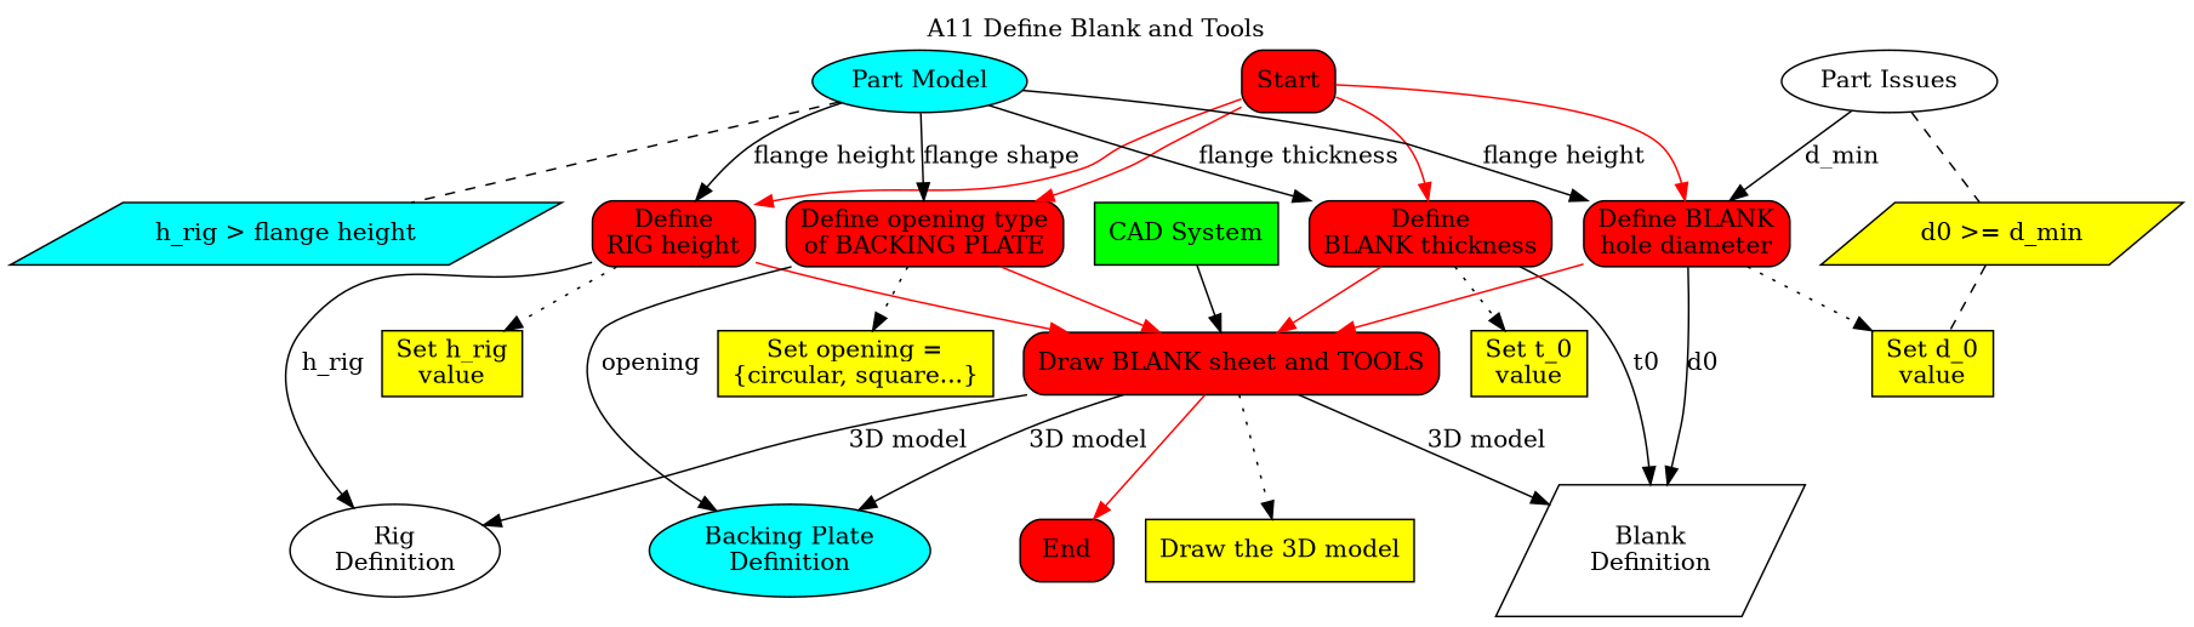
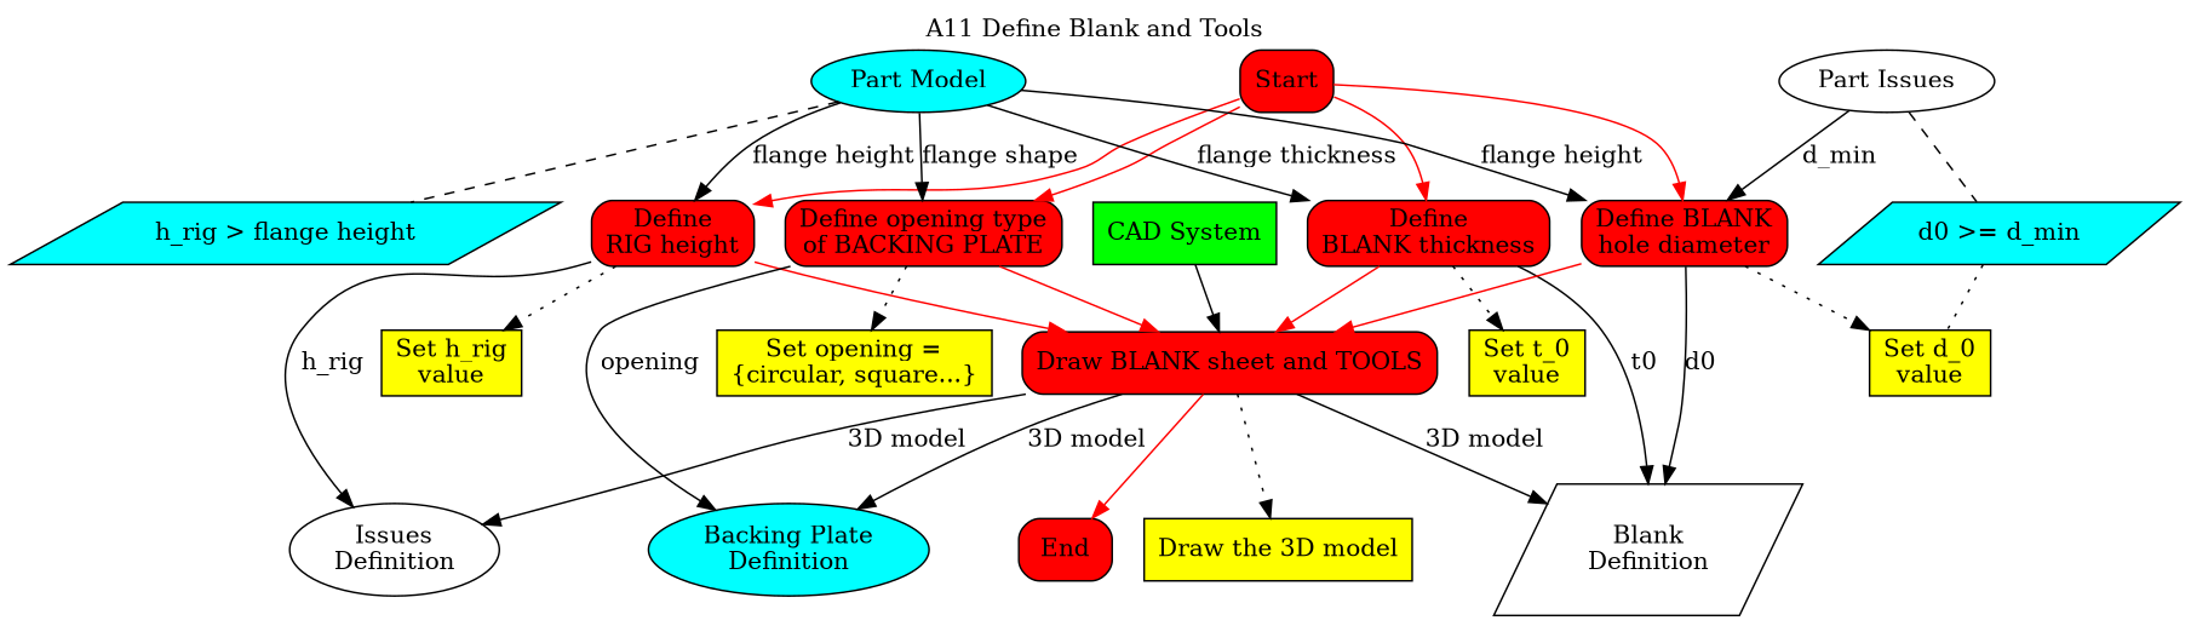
  digraph {
    label="A11 Define Blank and Tools"
    labelloc=t
    node [color=black fillcolor=red shape=box style=filled]
    edge [color=black dir=forward style=solid]
    Start [style="filled, rounded"]
    n2 [label="Define\nBLANK thickness" style="filled, rounded"]
    n3 [label="Define BLANK\nhole diameter" style="filled, rounded"]
    n4 [label="Define\nRIG height" style="filled, rounded"]
    n5 [label="Define opening type\nof BACKING PLATE" style="filled, rounded"]
    n6 [label="Draw BLANK sheet and TOOLS" style="filled, rounded"]
    n7 [fillcolor=yellow label="Set t_0\nvalue"]
    n8 [fillcolor=white label="Blank\nDefinition" shape=parallelogram]
    n9 [fillcolor=yellow label="Set d_0\nvalue"]
    n10 [fillcolor=yellow label="Set h_rig\nvalue"]
-   n11 [fillcolor=white label="Rig\nDefinition" shape=ellipse]
+   n11 [fillcolor=white label="Issues\nDefinition" shape=ellipse]
    n12 [fillcolor=yellow label="Set opening =\n{circular, square...}"]
    n13 [fillcolor=cyan label="Backing Plate\nDefinition" shape=ellipse]
    End [style="filled, rounded"]
    n15 [fillcolor=yellow label="Draw the 3D model"]
    n16 [fillcolor=green label="CAD System"]
    n17 [fillcolor=cyan label="Part Model" shape=ellipse]
    n18 [fillcolor=cyan label="h_rig > flange height" shape=parallelogram]
    n19 [fillcolor=white label="Part Issues" shape=ellipse]
-   n20 [fillcolor=yellow label="d0 >= d_min" shape=parallelogram]
+   n20 [fillcolor=cyan label="d0 >= d_min" shape=parallelogram]
    Start -> n2 [color=red]
    Start -> n3 [color=red]
    Start -> n4 [color=red]
    Start -> n5 [color=red]
    n2 -> n6 [color=red]
    n2 -> n7 [style=dotted]
    n2 -> n8 [label=t0]
    n3 -> n6 [color=red]
    n3 -> n8 [label=d0]
    n3 -> n9 [style=dotted]
    n4 -> n6 [color=red]
    n4 -> n10 [style=dotted]
    n4 -> n11 [label=h_rig]
    n5 -> n6 [color=red]
    n5 -> n12 [style=dotted]
    n5 -> n13 [label=opening]
    n6 -> n8 [label="3D model"]
    n6 -> n11 [label="3D model"]
    n6 -> n13 [label="3D model"]
    n6 -> End [color=red]
    n6 -> n15 [style=dotted]
    n16 -> n6
    n17 -> n2 [label="flange thickness"]
    n17 -> n3 [label="flange height"]
    n17 -> n4 [label="flange height"]
    n17 -> n5 [label="flange shape"]
    n17 -> n18 [dir=none style=dashed]
    n19 -> n3 [label=d_min]
    n19 -> n20 [dir=none style=dashed]
-   n20 -> n9 [dir=none style=dashed]
+   n20 -> n9 [dir=none style=dotted]
  }
